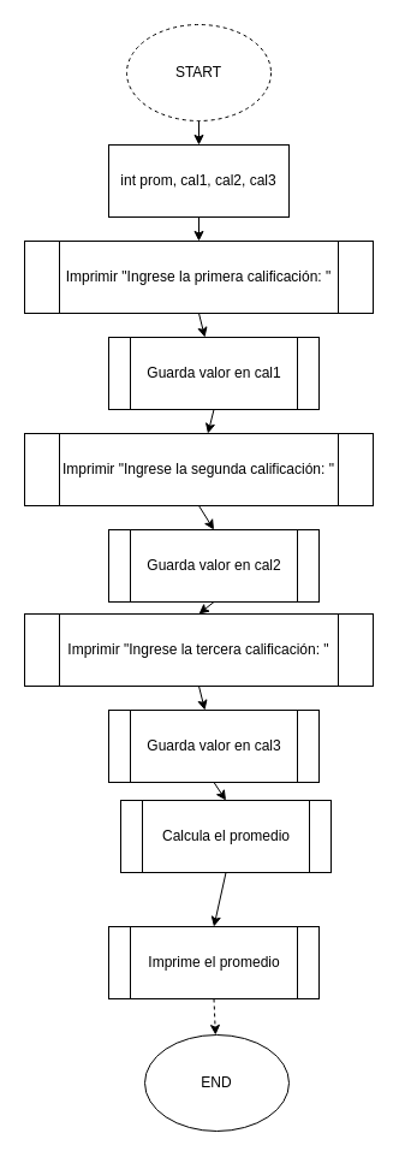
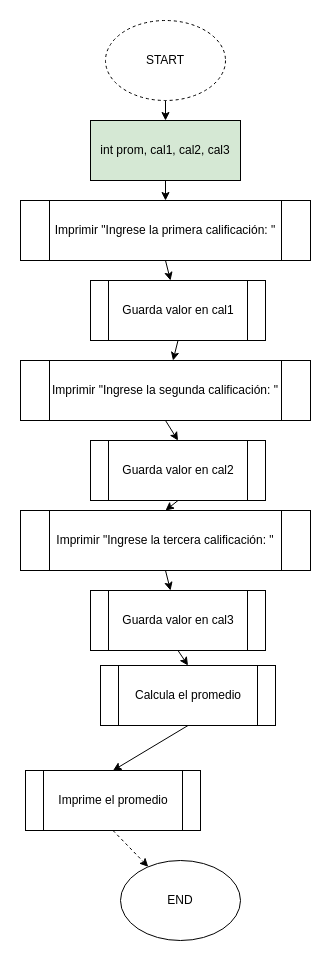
  <mxCell id="0" />
  <mxCell id="1" parent="0" />
  <mxCell id="2" style="edgeStyle=none;html=1;exitX=0.5;exitY=1;exitDx=0;exitDy=0;entryX=0.5;entryY=0;entryDx=0;entryDy=0;" edge="1" parent="1" source="3" target="5"><mxGeometry relative="1" as="geometry" /></mxCell>
  <mxCell id="3" value="START" style="ellipse;whiteSpace=wrap;html=1;dashed=1;" vertex="1" parent="1"><mxGeometry x="105" y="20" width="120" height="80" as="geometry" /></mxCell>
  <mxCell id="4" style="edgeStyle=none;html=1;exitX=0.5;exitY=1;exitDx=0;exitDy=0;" edge="1" parent="1" source="5" target="7"><mxGeometry relative="1" as="geometry" /></mxCell>
- <mxCell id="5" value="int prom, cal1, cal2, cal3" style="rounded=0;whiteSpace=wrap;html=1;" vertex="1" parent="1"><mxGeometry x="90" y="120" width="150" height="60" as="geometry" /></mxCell>
+ <mxCell id="5" value="int prom, cal1, cal2, cal3" style="rounded=0;whiteSpace=wrap;html=1;fillColor=#d5e8d4;" vertex="1" parent="1"><mxGeometry x="90" y="120" width="150" height="60" as="geometry" /></mxCell>
  <mxCell id="6" style="edgeStyle=none;html=1;exitX=0.5;exitY=1;exitDx=0;exitDy=0;" edge="1" parent="1" source="7" target="13"><mxGeometry relative="1" as="geometry" /></mxCell>
  <mxCell id="7" value="Imprimir &quot;Ingrese la primera calificación: &quot;" style="shape=process;whiteSpace=wrap;html=1;backgroundOutline=1;" vertex="1" parent="1"><mxGeometry x="20" y="200" width="290" height="60" as="geometry" /></mxCell>
  <mxCell id="8" style="edgeStyle=none;html=1;exitX=0.5;exitY=1;exitDx=0;exitDy=0;entryX=0.5;entryY=0;entryDx=0;entryDy=0;" edge="1" parent="1" source="9" target="15"><mxGeometry relative="1" as="geometry" /></mxCell>
  <mxCell id="9" value="Imprimir &quot;Ingrese la segunda calificación: &quot;" style="shape=process;whiteSpace=wrap;html=1;backgroundOutline=1;" vertex="1" parent="1"><mxGeometry x="20" y="360" width="290" height="60" as="geometry" /></mxCell>
  <mxCell id="10" style="edgeStyle=none;html=1;exitX=0.5;exitY=1;exitDx=0;exitDy=0;" edge="1" parent="1" source="11" target="17"><mxGeometry relative="1" as="geometry" /></mxCell>
  <mxCell id="11" value="Imprimir &quot;Ingrese la tercera calificación: &quot;" style="shape=process;whiteSpace=wrap;html=1;backgroundOutline=1;" vertex="1" parent="1"><mxGeometry x="20" y="510" width="290" height="60" as="geometry" /></mxCell>
  <mxCell id="12" style="edgeStyle=none;html=1;exitX=0.5;exitY=1;exitDx=0;exitDy=0;" edge="1" parent="1" source="13" target="9"><mxGeometry relative="1" as="geometry" /></mxCell>
  <mxCell id="13" value="Guarda valor en cal1" style="shape=process;whiteSpace=wrap;html=1;backgroundOutline=1;" vertex="1" parent="1"><mxGeometry x="90" y="280" width="175" height="60" as="geometry" /></mxCell>
  <mxCell id="14" style="edgeStyle=none;html=1;exitX=0.5;exitY=1;exitDx=0;exitDy=0;entryX=0.5;entryY=0;entryDx=0;entryDy=0;" edge="1" parent="1" source="15" target="11"><mxGeometry relative="1" as="geometry" /></mxCell>
  <mxCell id="15" value="Guarda valor en cal2" style="shape=process;whiteSpace=wrap;html=1;backgroundOutline=1;" vertex="1" parent="1"><mxGeometry x="90" y="440" width="175" height="60" as="geometry" /></mxCell>
  <mxCell id="16" style="edgeStyle=none;html=1;exitX=0.5;exitY=1;exitDx=0;exitDy=0;entryX=0.5;entryY=0;entryDx=0;entryDy=0;" edge="1" parent="1" source="17" target="19"><mxGeometry relative="1" as="geometry" /></mxCell>
  <mxCell id="17" value="Guarda valor en cal3" style="shape=process;whiteSpace=wrap;html=1;backgroundOutline=1;" vertex="1" parent="1"><mxGeometry x="90" y="590" width="175" height="60" as="geometry" /></mxCell>
  <mxCell id="18" style="edgeStyle=none;html=1;exitX=0.5;exitY=1;exitDx=0;exitDy=0;entryX=0.5;entryY=0;entryDx=0;entryDy=0;" edge="1" parent="1" source="19" target="21"><mxGeometry relative="1" as="geometry" /></mxCell>
  <mxCell id="19" value="Calcula el promedio" style="shape=process;whiteSpace=wrap;html=1;backgroundOutline=1;" vertex="1" parent="1"><mxGeometry x="100" y="665" width="175" height="60" as="geometry" /></mxCell>
  <mxCell id="20" style="edgeStyle=none;html=1;exitX=0.5;exitY=1;exitDx=0;exitDy=0;dashed=1;" edge="1" parent="1" source="21" target="22"><mxGeometry relative="1" as="geometry" /></mxCell>
- <mxCell id="21" value="Imprime el promedio" style="shape=process;whiteSpace=wrap;html=1;backgroundOutline=1;" vertex="1" parent="1"><mxGeometry x="90" y="770" width="175" height="60" as="geometry" /></mxCell>
+ <mxCell id="21" value="Imprime el promedio" style="shape=process;whiteSpace=wrap;html=1;backgroundOutline=1;" vertex="1" parent="1"><mxGeometry x="25" y="770" width="175" height="60" as="geometry" /></mxCell>
  <mxCell id="22" value="END" style="ellipse;whiteSpace=wrap;html=1;" vertex="1" parent="1"><mxGeometry x="120" y="860" width="120" height="80" as="geometry" /></mxCell>
